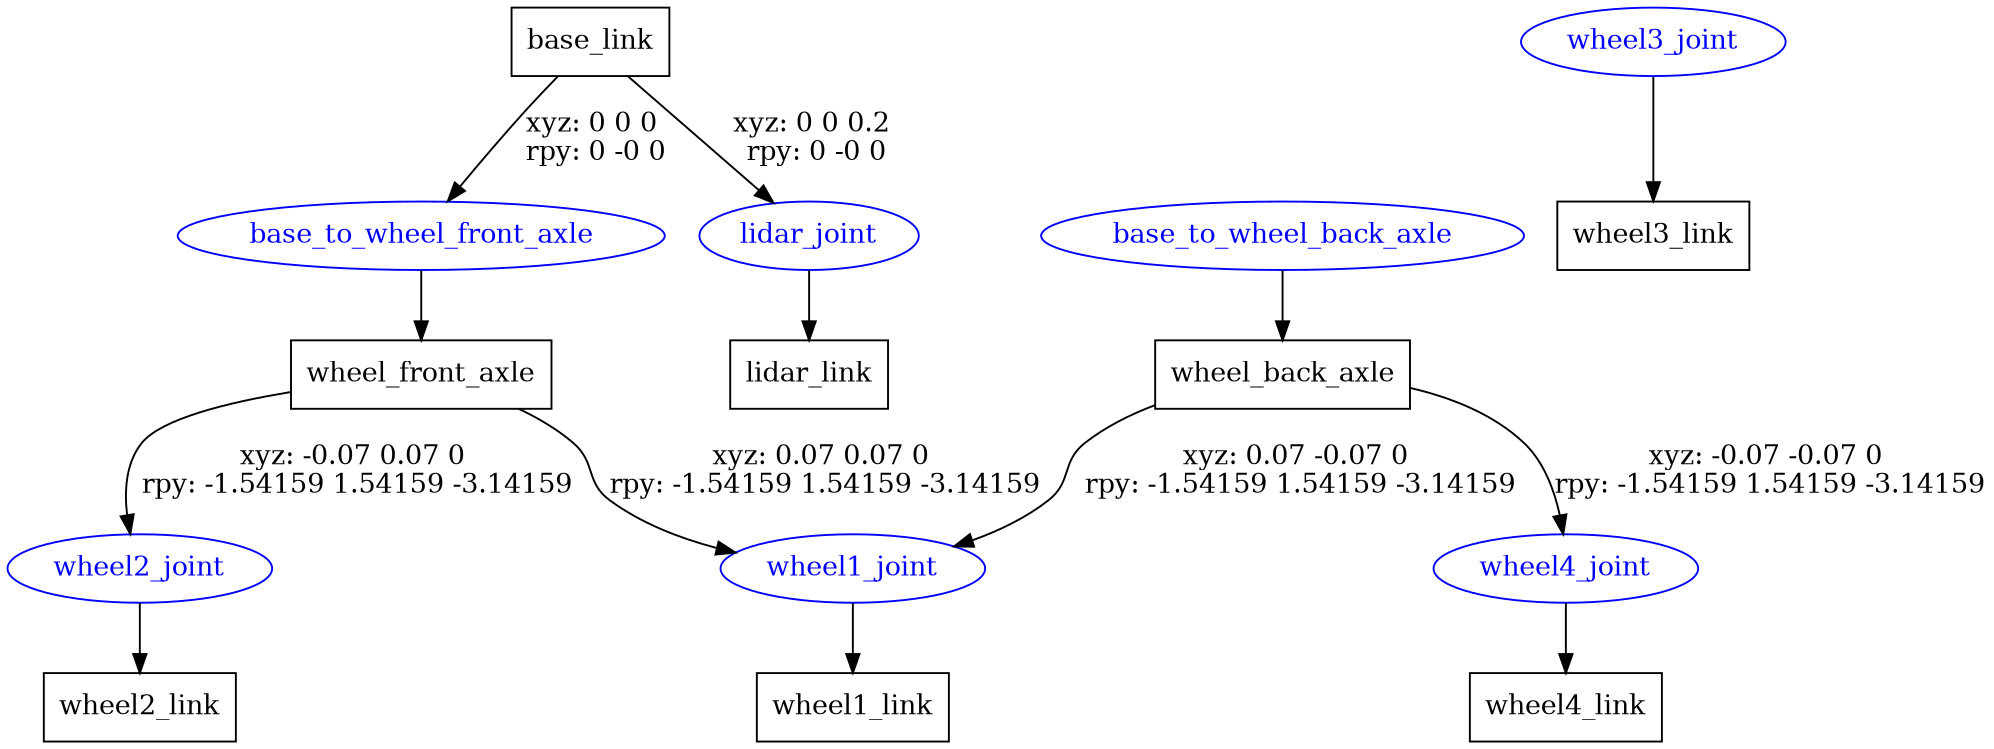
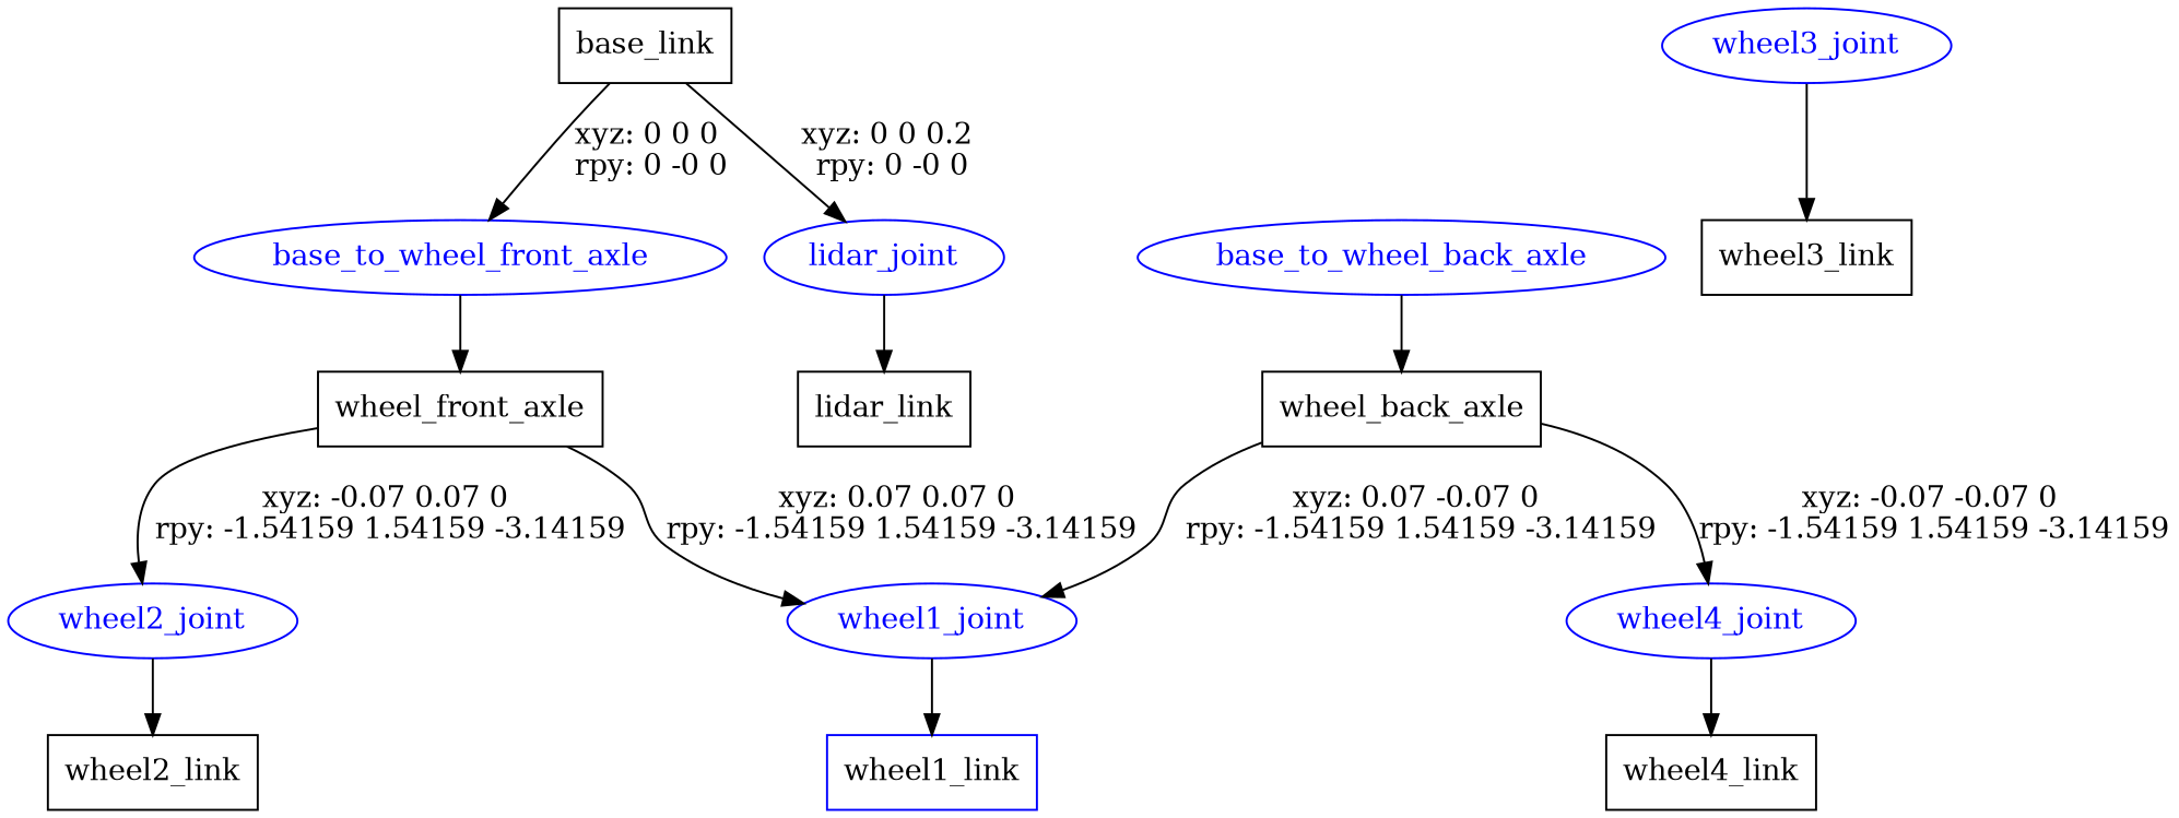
  digraph {
    node [shape=box]
    n1 [label=base_link]
    base_to_wheel_front_axle [color=blue fontcolor=blue shape=ellipse]
    lidar_joint [color=blue fontcolor=blue shape=ellipse]
    base_to_wheel_back_axle [color=blue fontcolor=blue shape=ellipse]
    n5 [label=wheel_back_axle]
    n6 [label=wheel_front_axle]
    n7 [label=lidar_link]
    wheel4_joint [color=blue fontcolor=blue shape=ellipse]
    wheel1_joint [color=blue fontcolor=blue shape=ellipse]
    wheel3_joint [color=blue fontcolor=blue shape=ellipse]
    n11 [label=wheel3_link]
    n12 [label=wheel4_link]
    wheel2_joint [color=blue fontcolor=blue shape=ellipse]
-   n14 [label=wheel1_link]
+   n14 [label=wheel1_link color=blue]
    n15 [label=wheel2_link]
    n1 -> base_to_wheel_front_axle [label="xyz: 0 0 0 \nrpy: 0 -0 0"]
    n1 -> lidar_joint [label="xyz: 0 0 0.2 \nrpy: 0 -0 0"]
    base_to_wheel_front_axle -> n6
    lidar_joint -> n7
    base_to_wheel_back_axle -> n5
    n5 -> wheel4_joint [label="xyz: -0.07 -0.07 0 \nrpy: -1.54159 1.54159 -3.14159"]
    n5 -> wheel1_joint [label="xyz: 0.07 -0.07 0 \nrpy: -1.54159 1.54159 -3.14159"]
    n6 -> wheel1_joint [label="xyz: 0.07 0.07 0 \nrpy: -1.54159 1.54159 -3.14159"]
    n6 -> wheel2_joint [label="xyz: -0.07 0.07 0 \nrpy: -1.54159 1.54159 -3.14159"]
    wheel4_joint -> n12
    wheel1_joint -> n14
    wheel3_joint -> n11
    wheel2_joint -> n15
  }
